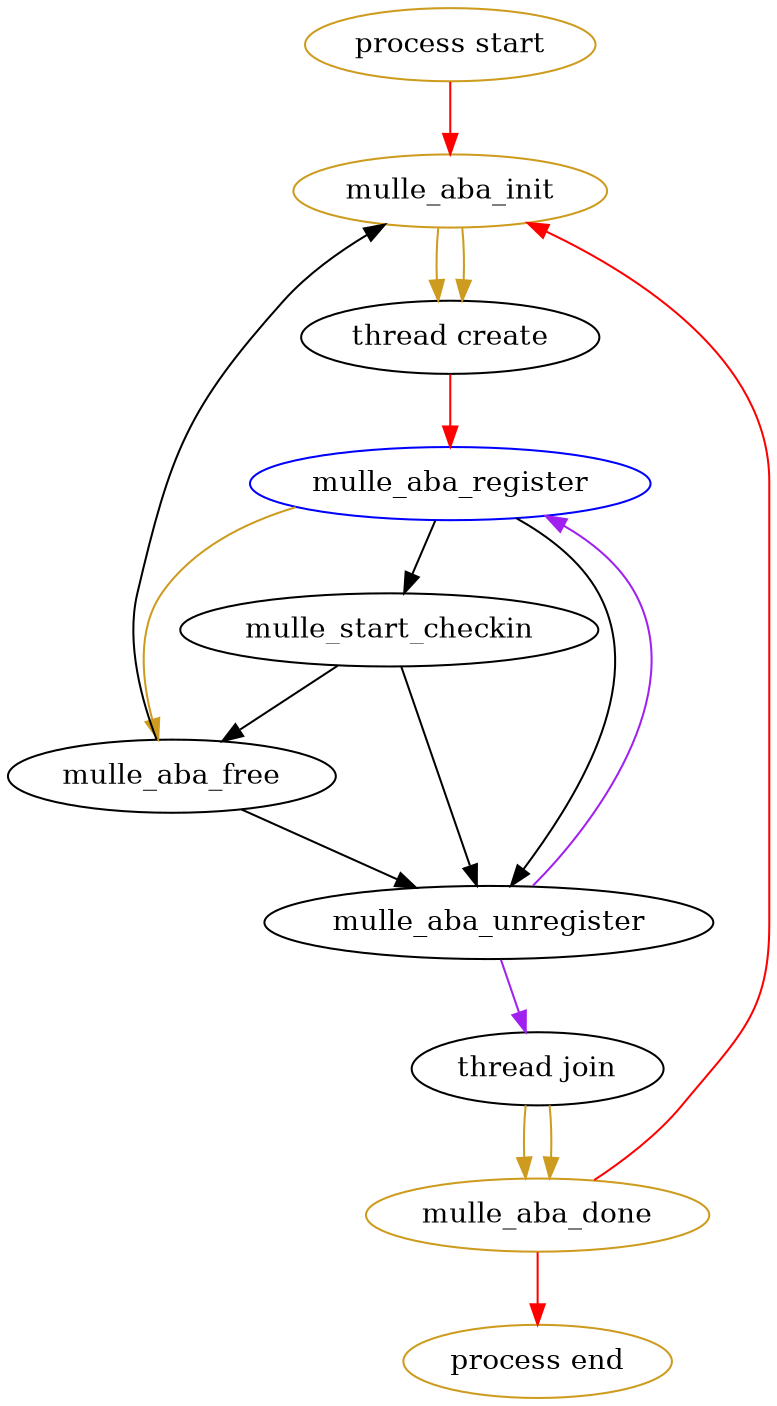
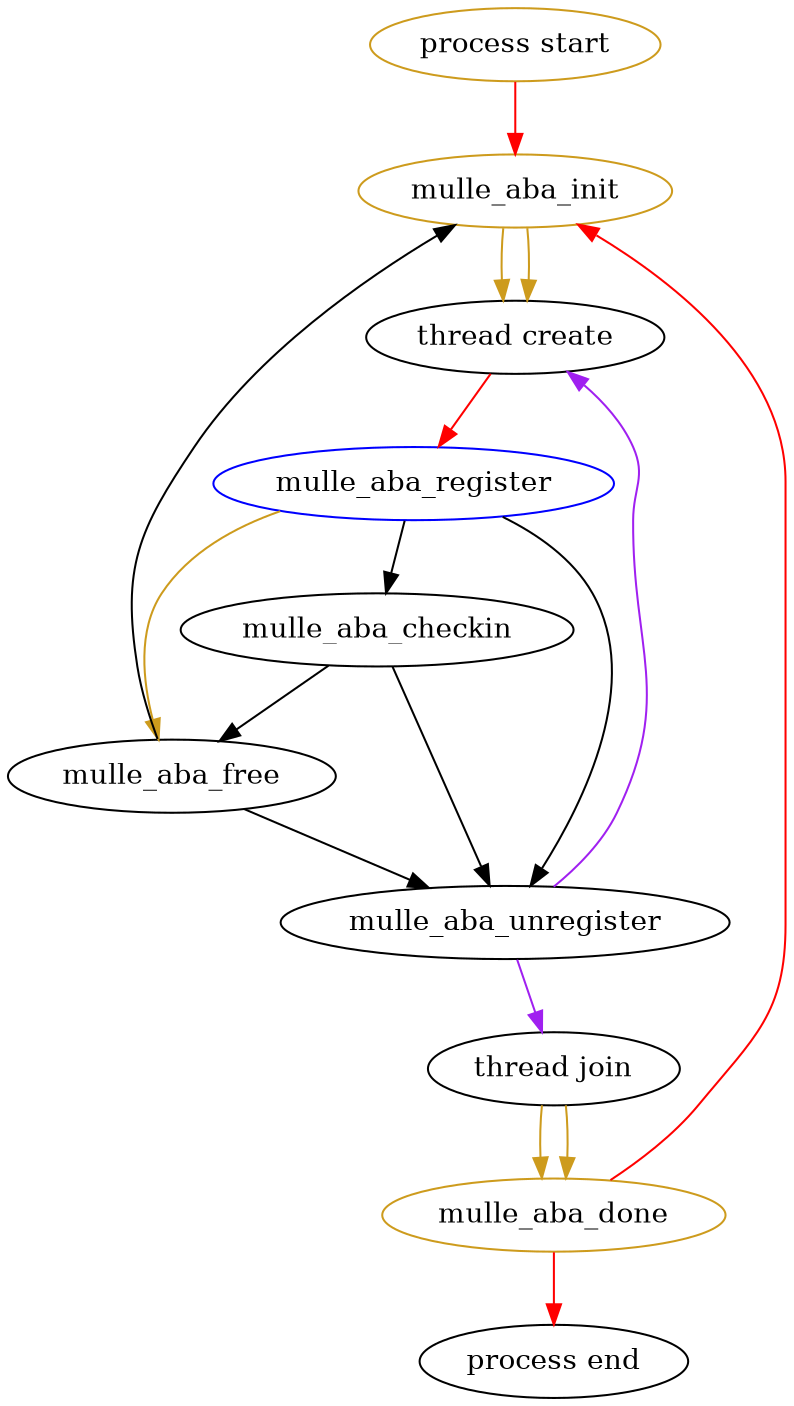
  digraph {
    mulle_aba_init [color=goldenrod3]
    "thread create"
    "process start" [color=goldenrod3]
    mulle_aba_register [color=blue]
-   mulle_aba_checkin [label=mulle_start_checkin]
+   mulle_aba_checkin
    mulle_aba_free
    mulle_aba_unregister
    mulle_aba_done [color=goldenrod3]
-   "process end" [color=goldenrod3]
+   "process end"
    "thread join"
    mulle_aba_init -> "thread create" [color=goldenrod3]
    mulle_aba_init -> "thread create" [color=goldenrod3]
    "thread create" -> mulle_aba_register [color=red]
    "process start" -> mulle_aba_init [color=red]
    mulle_aba_register -> mulle_aba_checkin
    mulle_aba_register -> mulle_aba_free [color=goldenrod3]
    mulle_aba_register -> mulle_aba_unregister
    mulle_aba_checkin -> mulle_aba_free
    mulle_aba_checkin -> mulle_aba_unregister
    mulle_aba_free -> mulle_aba_init
    mulle_aba_free -> mulle_aba_unregister
-   mulle_aba_unregister -> mulle_aba_register [color=purple]
+   mulle_aba_unregister -> "thread create" [color=purple]
    mulle_aba_unregister -> "thread join" [color=purple]
    mulle_aba_done -> mulle_aba_init [color=red]
    mulle_aba_done -> "process end" [color=red]
    "thread join" -> mulle_aba_done [color=goldenrod3]
    "thread join" -> mulle_aba_done [color=goldenrod3]
  }
